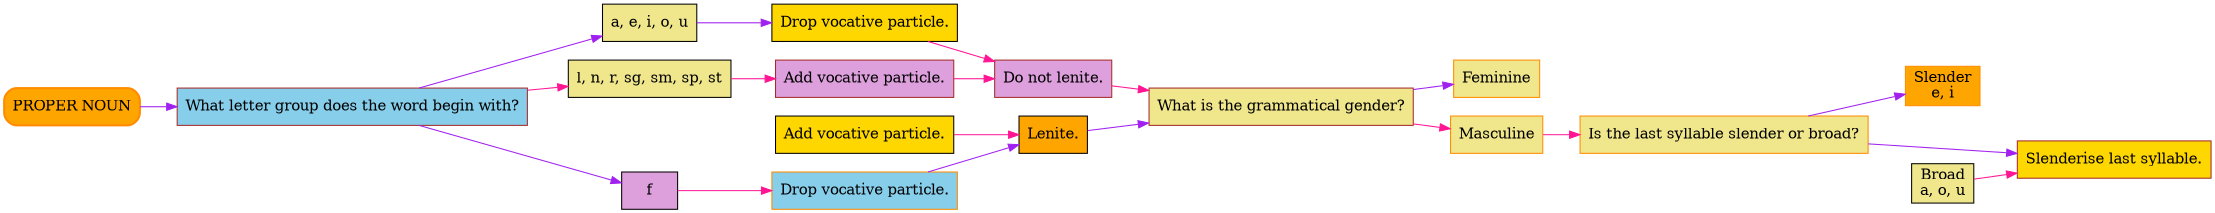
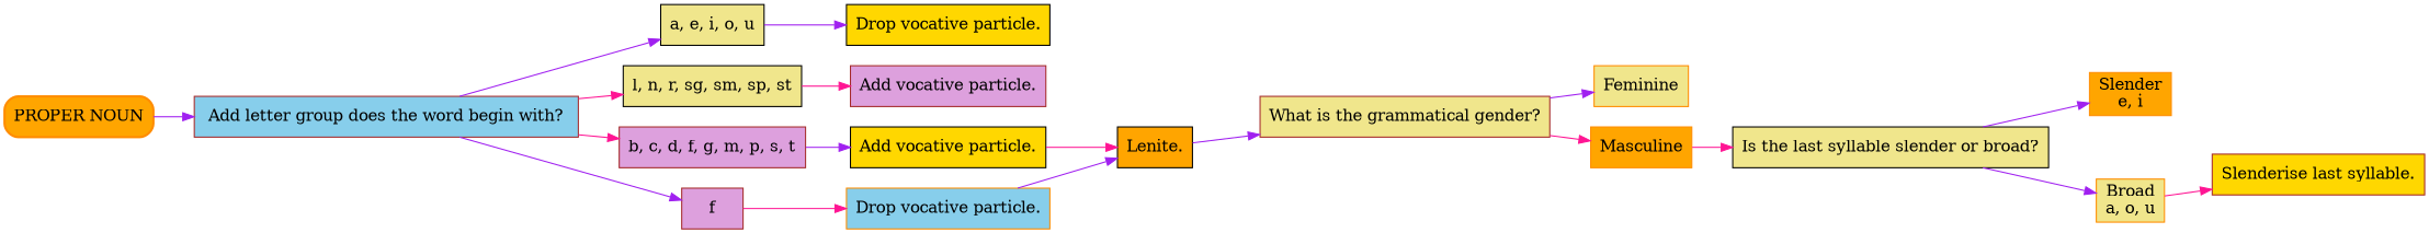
  digraph {
    rankdir=LR
    node [color=black fillcolor=khaki shape=box style=filled]
    edge [color=deeppink]
    n1 [color=darkorange label=Feminine]
-   n2 [color=darkorange label=Masculine]
+   n2 [color=darkorange fillcolor=orange label=Masculine]
    n3 [color=darkorange fillcolor=orange label="Slender\ne, i"]
-   n4 [label="Broad\na, o, u"]
-   n5 [color=darkorange label="Is the last syllable slender or broad?"]
+   n4 [color=darkorange label="Broad\na, o, u"]
+   n5 [label="Is the last syllable slender or broad?"]
    n6 [color=brown fillcolor=gold label="Slenderise last syllable."]
    n7 [color=darkorange fillcolor=orange label="PROPER NOUN" style="rounded, bold,filled"]
-   n8 [color=brown fillcolor=skyblue label="What letter group does the word begin with?"]
+   n8 [color=brown fillcolor=skyblue label="Add letter group does the word begin with?"]
    n9 [label="a, e, i, o, u"]
-   n10 [fillcolor=plum label=f]
+   n10 [color=brown fillcolor=plum label=f]
+   n11 [color=brown fillcolor=plum label="b, c, d, f, g, m, p, s, t"]
    n12 [label="l, n, r, sg, sm, sp, st"]
    n13 [fillcolor=gold label="Drop vocative particle."]
    n14 [color=darkorange fillcolor=skyblue label="Drop vocative particle."]
    n15 [fillcolor=gold label="Add vocative particle."]
    n16 [color=brown fillcolor=plum label="Add vocative particle."]
-   n17 [color=brown fillcolor=plum label="Do not lenite."]
    n18 [fillcolor=orange label="Lenite."]
    n19 [color=brown label="What is the grammatical gender?"]
    subgraph sub_1 {
      rank=same
      n1
      n2
    }
    subgraph sub_2 {
      rank=same
      n3
      n4
    }
    n2 -> n5
    n4 -> n6
    n5 -> n3 [color=purple]
-   n5 -> n6 [color=purple]
+   n5 -> n4 [color=purple]
    n7 -> n8 [color=purple]
    n8 -> n9 [color=purple]
    n8 -> n10 [color=purple]
+   n8 -> n11
    n8 -> n12
    n9 -> n13 [color=purple]
    n10 -> n14
+   n11 -> n15 [color=purple]
    n12 -> n16
-   n13 -> n17
    n14 -> n18 [color=purple]
    n15 -> n18
-   n16 -> n17
-   n17 -> n19
    n18 -> n19 [color=purple]
    n19 -> n1 [color=purple]
    n19 -> n2
  }
